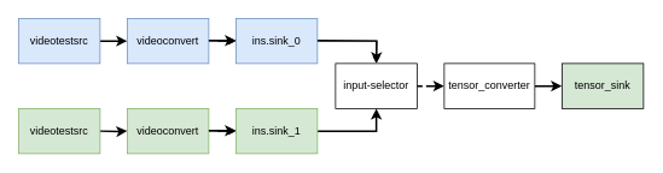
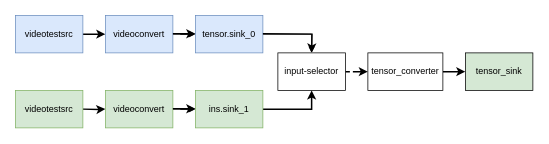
  <mxCell id="0" />
  <mxCell id="1" parent="0" />
  <mxCell id="2" value="" style="edgeStyle=orthogonalEdgeStyle;rounded=0;orthogonalLoop=1;jettySize=auto;html=1;strokeWidth=2;" edge="1" parent="1" source="3" target="5"><mxGeometry relative="1" as="geometry" /></mxCell>
  <mxCell id="3" value="videotestsrc" style="whiteSpace=wrap;html=1;fillColor=#dae8fc;strokeColor=#6c8ebf;" vertex="1" parent="1"><mxGeometry x="20" y="20" width="90" height="50" as="geometry" /></mxCell>
  <mxCell id="4" value="" style="edgeStyle=orthogonalEdgeStyle;rounded=0;orthogonalLoop=1;jettySize=auto;html=1;" edge="1" parent="1" source="5" target="7"><mxGeometry relative="1" as="geometry" /></mxCell>
  <mxCell id="5" value="videoconvert" style="whiteSpace=wrap;html=1;fillColor=#dae8fc;strokeColor=#6c8ebf;" vertex="1" parent="1"><mxGeometry x="140" y="20" width="90" height="50" as="geometry" /></mxCell>
  <mxCell id="6" style="edgeStyle=orthogonalEdgeStyle;rounded=0;orthogonalLoop=1;jettySize=auto;html=1;entryX=0.5;entryY=0;entryDx=0;entryDy=0;" edge="1" parent="1" source="7" target="9"><mxGeometry relative="1" as="geometry" /></mxCell>
- <mxCell id="7" value="ins.sink_0" style="whiteSpace=wrap;html=1;fillColor=#dae8fc;strokeColor=#6c8ebf;" vertex="1" parent="1"><mxGeometry x="260" y="20" width="90" height="50" as="geometry" /></mxCell>
+ <mxCell id="7" value="tensor.sink_0" style="whiteSpace=wrap;html=1;fillColor=#dae8fc;strokeColor=#6c8ebf;" vertex="1" parent="1"><mxGeometry x="260" y="20" width="90" height="50" as="geometry" /></mxCell>
  <mxCell id="8" value="" style="edgeStyle=orthogonalEdgeStyle;rounded=0;orthogonalLoop=1;jettySize=auto;html=1;strokeWidth=2;dashed=1;" edge="1" parent="1" source="9" target="11"><mxGeometry relative="1" as="geometry" /></mxCell>
  <mxCell id="9" value="input-selector" style="whiteSpace=wrap;html=1;" vertex="1" parent="1"><mxGeometry x="370" y="70" width="90" height="50" as="geometry" /></mxCell>
  <mxCell id="10" value="" style="edgeStyle=orthogonalEdgeStyle;rounded=0;orthogonalLoop=1;jettySize=auto;html=1;strokeWidth=2;" edge="1" parent="1" source="11" target="12"><mxGeometry relative="1" as="geometry" /></mxCell>
  <mxCell id="11" value="tensor_converter" style="whiteSpace=wrap;html=1;" vertex="1" parent="1"><mxGeometry x="490" y="70" width="100" height="50" as="geometry" /></mxCell>
  <mxCell id="12" value="&lt;div&gt;tensor_sink&lt;/div&gt;" style="whiteSpace=wrap;html=1;fillColor=#d5e8d4;" vertex="1" parent="1"><mxGeometry x="620" y="70" width="90" height="50" as="geometry" /></mxCell>
  <mxCell id="13" value="" style="edgeStyle=orthogonalEdgeStyle;rounded=0;orthogonalLoop=1;jettySize=auto;html=1;strokeWidth=2;" edge="1" parent="1" target="16"><mxGeometry relative="1" as="geometry"><mxPoint x="110" y="145" as="sourcePoint" /></mxGeometry></mxCell>
  <mxCell id="14" value="videotestsrc" style="whiteSpace=wrap;html=1;fillColor=#d5e8d4;strokeColor=#82b366;" vertex="1" parent="1"><mxGeometry x="20" y="120" width="90" height="50" as="geometry" /></mxCell>
  <mxCell id="15" value="" style="edgeStyle=orthogonalEdgeStyle;rounded=0;orthogonalLoop=1;jettySize=auto;html=1;" edge="1" parent="1" source="16" target="18"><mxGeometry relative="1" as="geometry" /></mxCell>
  <mxCell id="16" value="videoconvert" style="whiteSpace=wrap;html=1;fillColor=#d5e8d4;strokeColor=#82b366;" vertex="1" parent="1"><mxGeometry x="140" y="120" width="90" height="50" as="geometry" /></mxCell>
  <mxCell id="17" style="edgeStyle=orthogonalEdgeStyle;rounded=0;orthogonalLoop=1;jettySize=auto;html=1;entryX=0.5;entryY=1;entryDx=0;entryDy=0;strokeWidth=2;" edge="1" parent="1" source="18" target="9"><mxGeometry relative="1" as="geometry" /></mxCell>
  <mxCell id="18" value="ins.sink_1" style="whiteSpace=wrap;html=1;fillColor=#d5e8d4;strokeColor=#82b366;" vertex="1" parent="1"><mxGeometry x="260" y="120" width="90" height="50" as="geometry" /></mxCell>
  <mxCell id="19" value="" style="edgeStyle=orthogonalEdgeStyle;rounded=0;orthogonalLoop=1;jettySize=auto;html=1;strokeWidth=2;" edge="1" parent="1"><mxGeometry relative="1" as="geometry"><mxPoint x="230" y="44.5" as="sourcePoint" /><mxPoint x="260" y="44.5" as="targetPoint" /></mxGeometry></mxCell>
  <mxCell id="20" value="" style="edgeStyle=orthogonalEdgeStyle;rounded=0;orthogonalLoop=1;jettySize=auto;html=1;strokeWidth=2;" edge="1" parent="1"><mxGeometry relative="1" as="geometry"><mxPoint x="230" y="144.5" as="sourcePoint" /><mxPoint x="260" y="144.5" as="targetPoint" /></mxGeometry></mxCell>
  <mxCell id="21" style="edgeStyle=orthogonalEdgeStyle;rounded=0;orthogonalLoop=1;jettySize=auto;html=1;entryX=0.5;entryY=0;entryDx=0;entryDy=0;strokeWidth=2;" edge="1" parent="1"><mxGeometry relative="1" as="geometry"><mxPoint x="350" y="44.5" as="sourcePoint" /><mxPoint x="415" y="69.5" as="targetPoint" /></mxGeometry></mxCell>
